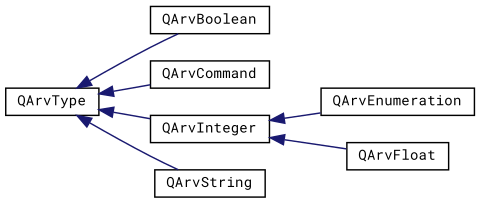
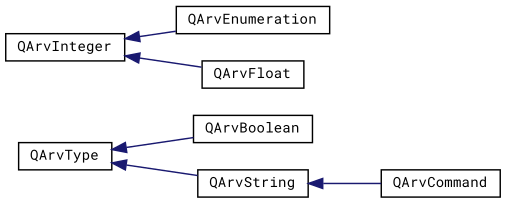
  digraph {
    fontname="Roboto Mono"
    rankdir=LR
    node [color=black fillcolor=white fontname="Roboto Mono" fontsize=10 shape=record style=filled]
    edge [color=midnightblue dir=back fontname="Roboto Mono" fontsize=10 labelfontname=Helvetica labelfontsize=10 style=solid]
    n1 [height=0.2 label=QArvType width=0.4]
    n2 [height=0.2 label=QArvBoolean width=0.4]
    n3 [height=0.2 label=QArvCommand width=0.4]
    n4 [height=0.2 label=QArvInteger width=0.4]
    n5 [height=0.2 label=QArvString width=0.4]
    n6 [height=0.2 label=QArvEnumeration width=0.4]
    n7 [height=0.2 label=QArvFloat width=0.4]
    n1 -> n2
-   n1 -> n3
-   n1 -> n4
+   n5 -> n3
    n1 -> n5
    n4 -> n6
    n4 -> n7
  }
